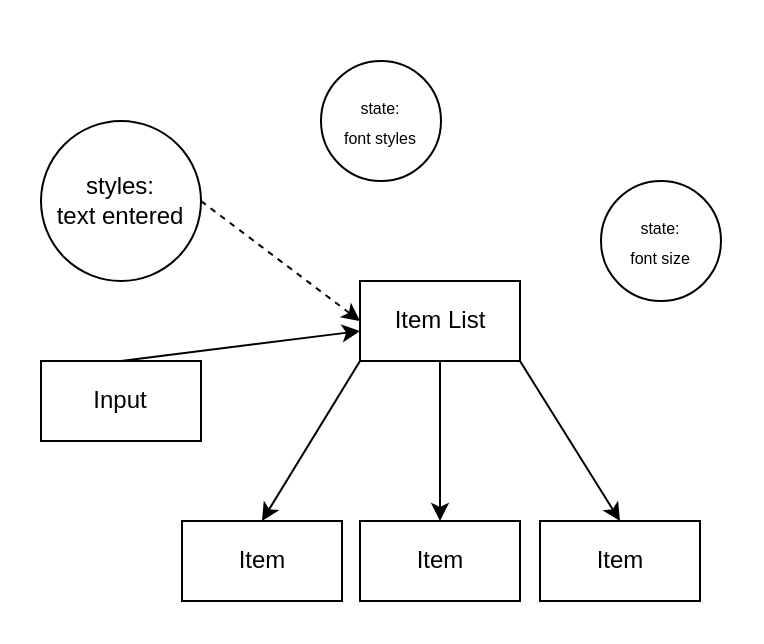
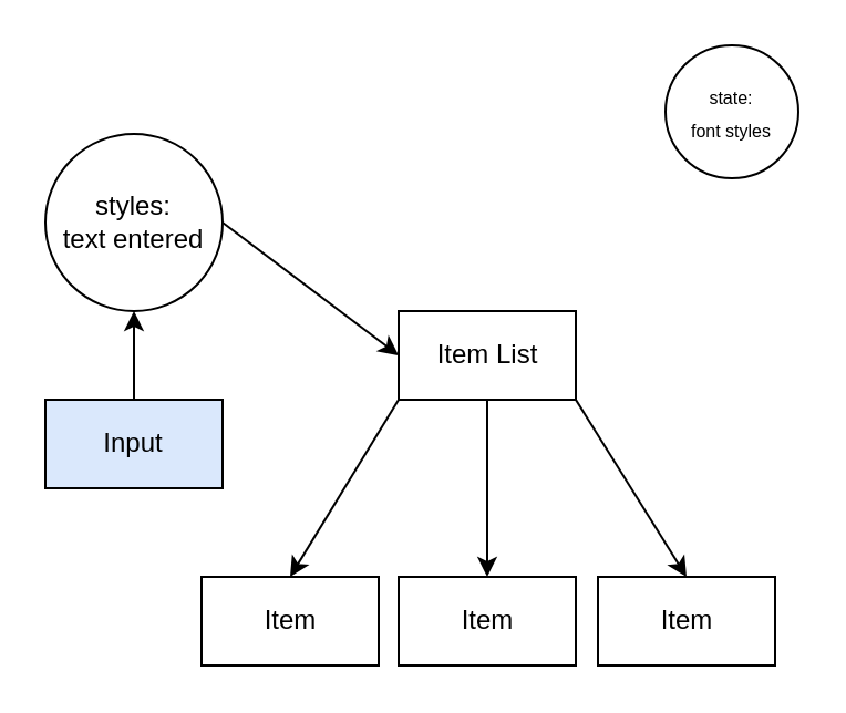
  <mxCell id="0" />
  <mxCell id="1" parent="0" />
- <mxCell id="2" style="edgeStyle=none;html=1;exitX=0.5;exitY=0;exitDx=0;exitDy=0;" edge="1" parent="1" source="3" target="10"><mxGeometry relative="1" as="geometry" /></mxCell>
- <mxCell id="3" value="Input" style="rounded=0;whiteSpace=wrap;html=1;" vertex="1" parent="1"><mxGeometry x="20" y="180" width="80" height="40" as="geometry" /></mxCell>
+ <mxCell id="2" style="edgeStyle=none;html=1;exitX=0.5;exitY=0;exitDx=0;exitDy=0;entryX=0.5;entryY=1;entryDx=0;entryDy=0;" edge="1" parent="1" source="3" target="6"><mxGeometry relative="1" as="geometry" /></mxCell>
+ <mxCell id="3" value="Input" style="rounded=0;whiteSpace=wrap;html=1;fillColor=#dae8fc;" vertex="1" parent="1"><mxGeometry x="20" y="180" width="80" height="40" as="geometry" /></mxCell>
  <mxCell id="4" value="Item" style="rounded=0;whiteSpace=wrap;html=1;" vertex="1" parent="1"><mxGeometry x="90.5" y="260" width="80" height="40" as="geometry" /></mxCell>
- <mxCell id="5" style="edgeStyle=none;html=1;exitX=1;exitY=0.5;exitDx=0;exitDy=0;entryX=0;entryY=0.5;entryDx=0;entryDy=0;fontSize=11;dashed=1;" edge="1" parent="1" source="6" target="10"><mxGeometry relative="1" as="geometry" /></mxCell>
+ <mxCell id="5" style="edgeStyle=none;html=1;exitX=1;exitY=0.5;exitDx=0;exitDy=0;entryX=0;entryY=0.5;entryDx=0;entryDy=0;fontSize=11;" edge="1" parent="1" source="6" target="10"><mxGeometry relative="1" as="geometry" /></mxCell>
  <mxCell id="6" value="styles:&lt;br&gt;text entered" style="ellipse;whiteSpace=wrap;html=1;aspect=fixed;" vertex="1" parent="1"><mxGeometry x="20" y="60" width="80" height="80" as="geometry" /></mxCell>
  <mxCell id="7" style="edgeStyle=none;html=1;exitX=0;exitY=1;exitDx=0;exitDy=0;entryX=0.5;entryY=0;entryDx=0;entryDy=0;fontSize=11;" edge="1" parent="1" source="10" target="4"><mxGeometry relative="1" as="geometry" /></mxCell>
  <mxCell id="8" style="edgeStyle=none;html=1;exitX=0.5;exitY=1;exitDx=0;exitDy=0;entryX=0.5;entryY=0;entryDx=0;entryDy=0;fontSize=11;" edge="1" parent="1" source="10" target="11"><mxGeometry relative="1" as="geometry" /></mxCell>
  <mxCell id="9" style="edgeStyle=none;html=1;exitX=1;exitY=1;exitDx=0;exitDy=0;entryX=0.5;entryY=0;entryDx=0;entryDy=0;fontSize=11;" edge="1" parent="1" source="10" target="12"><mxGeometry relative="1" as="geometry" /></mxCell>
  <mxCell id="10" value="Item List" style="rounded=0;whiteSpace=wrap;html=1;" vertex="1" parent="1"><mxGeometry x="179.5" y="140" width="80" height="40" as="geometry" /></mxCell>
  <mxCell id="11" value="Item" style="rounded=0;whiteSpace=wrap;html=1;" vertex="1" parent="1"><mxGeometry x="179.5" y="260" width="80" height="40" as="geometry" /></mxCell>
  <mxCell id="12" value="Item" style="rounded=0;whiteSpace=wrap;html=1;" vertex="1" parent="1"><mxGeometry x="269.5" y="260" width="80" height="40" as="geometry" /></mxCell>
- <mxCell id="13" value="&lt;font style=&quot;font-size: 8px;&quot;&gt;state:&lt;br&gt;font styles&lt;/font&gt;" style="ellipse;whiteSpace=wrap;html=1;aspect=fixed;" vertex="1" parent="1"><mxGeometry x="160" y="30" width="60" height="60" as="geometry" /></mxCell>
- <mxCell id="14" value="&lt;font style=&quot;font-size: 8px;&quot;&gt;state:&lt;br&gt;font size&lt;/font&gt;" style="ellipse;whiteSpace=wrap;html=1;aspect=fixed;" vertex="1" parent="1"><mxGeometry x="300" y="90" width="60" height="60" as="geometry" /></mxCell>
+ <mxCell id="13" value="&lt;font style=&quot;font-size: 8px;&quot;&gt;state:&lt;br&gt;font styles&lt;/font&gt;" style="ellipse;whiteSpace=wrap;html=1;aspect=fixed;" vertex="1" parent="1"><mxGeometry x="300" y="20" width="60" height="60" as="geometry" /></mxCell>
